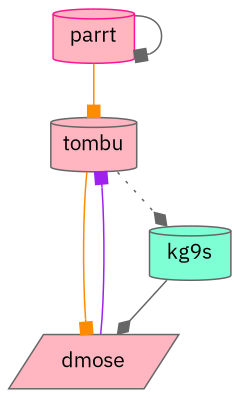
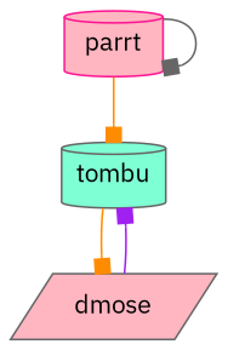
  digraph {
    fontname="IBM Plex Sans"
    rankdir=TB
    node [color=gray40 fillcolor=lightpink fontname="IBM Plex Sans" shape=cylinder style=filled]
    edge [arrowhead=box color=gray40 fontname="IBM Plex Sans" style=solid]
    parrt [color=deeppink]
-   tombu
+   tombu [fillcolor=aquamarine]
    dmose [shape=parallelogram]
-   kg9s [fillcolor=aquamarine]
    parrt -> parrt
    parrt -> tombu [color=darkorange]
    tombu -> dmose [color=darkorange]
-   tombu -> kg9s [arrowhead=diamond style=dotted]
    dmose -> tombu [color=purple]
-   kg9s -> dmose [arrowhead=diamond]
  }
